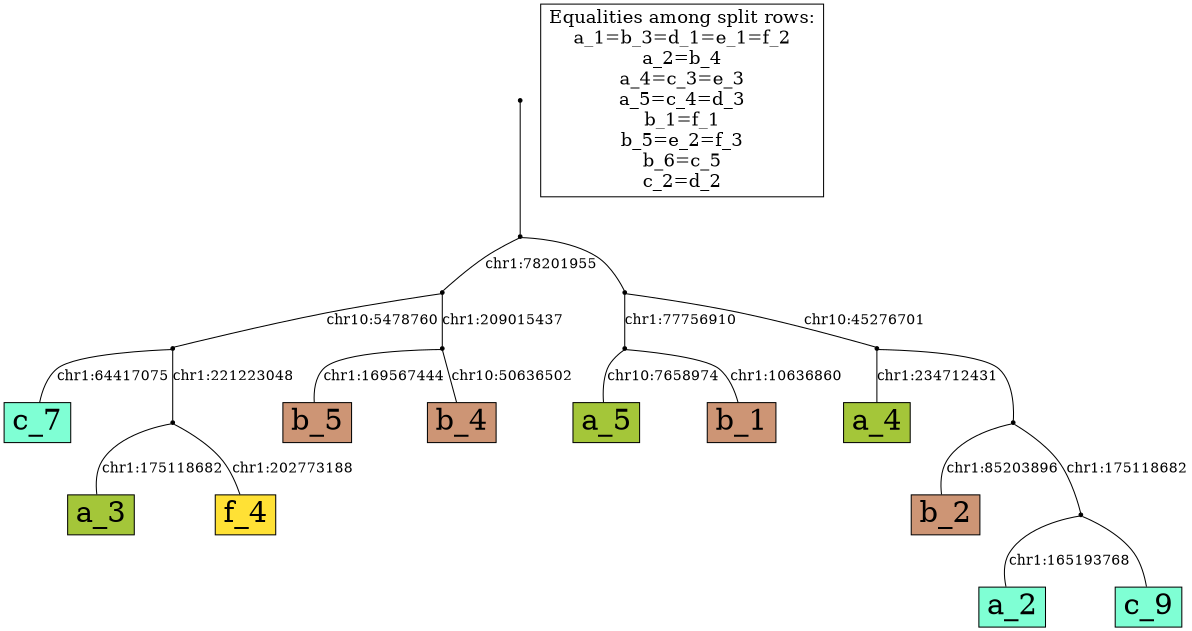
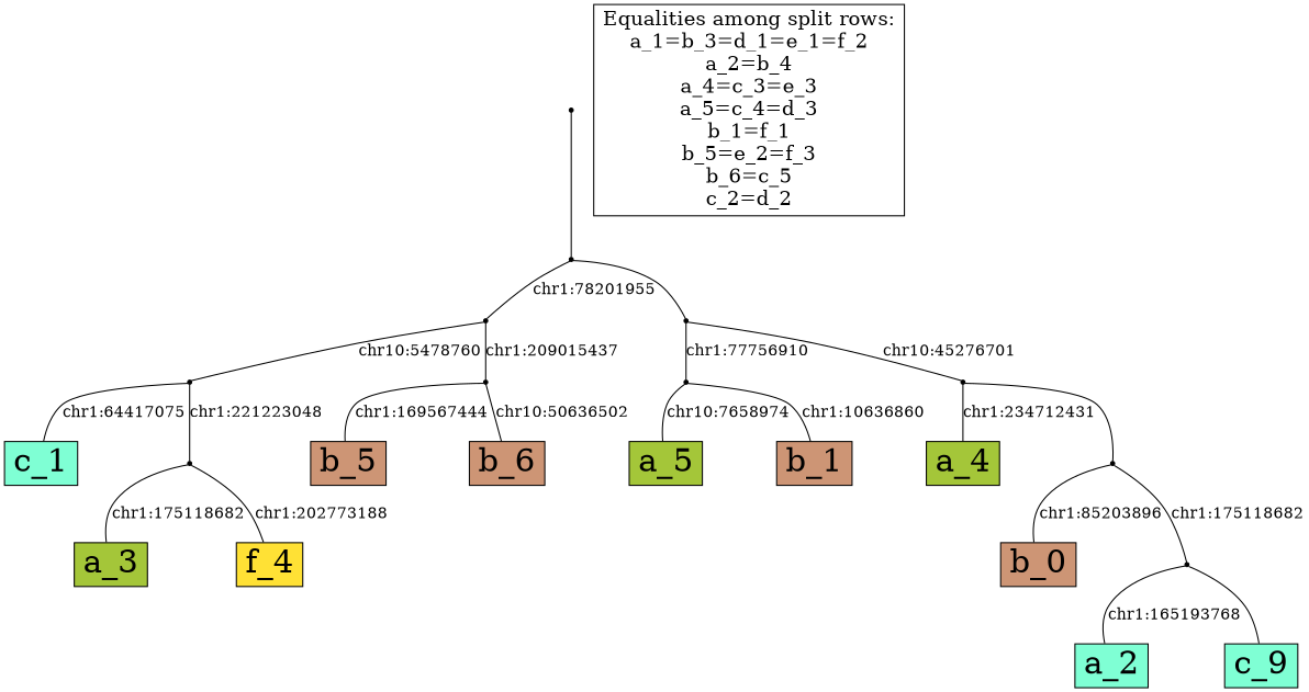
  digraph {
    node [fillcolor=black shape=box style=filled]
    edge [arrowhead=none]
    n1 [fillcolor="#7fffd4" fontsize=28 label=a_2]
    n2 [fillcolor="#a4c639" fontsize=28 label=a_3]
    n3 [fillcolor="#a4c639" fontsize=28 label=a_4]
    n4 [fillcolor="#a4c639" fontsize=28 label=a_5]
    n5 [fillcolor="#cd9575" fontsize=28 label=b_1]
-   n6 [fillcolor="#cd9575" fontsize=28 label=b_2]
+   n6 [fillcolor="#cd9575" fontsize=28 label=b_0]
    n7 [fillcolor="#cd9575" fontsize=28 label=b_5]
-   n8 [fillcolor="#cd9575" fontsize=28 label=b_4]
-   n9 [fillcolor="#7fffd4" fontsize=28 label=c_7]
+   n8 [fillcolor="#cd9575" fontsize=28 label=b_6]
+   n9 [fillcolor="#7fffd4" fontsize=28 label=c_1]
    n10 [fillcolor="#7fffd4" fontsize=28 label=c_9]
    n11 [fillcolor="#ffe135" fontsize=28 label=f_4]
    n12 [fontsize=18 label="Equalities among split rows:\na_1=b_3=d_1=e_1=f_2\na_2=b_4\na_4=c_3=e_3\na_5=c_4=d_3\nb_1=f_1\nb_5=e_2=f_3\nb_6=c_5\nc_2=d_2\n" fillcolor="" style=""]
    Int1 [shape=point]
    Int2 [shape=point]
    Int3 [shape=point]
    Int4 [shape=point]
    Int5 [shape=point]
    Int6 [shape=point]
    Int7 [shape=point]
    Int8 [shape=point]
    Int9 [shape=point]
    Int10 [shape=point]
    Int11 [shape=point]
    Int1 -> n2 [label="chr1:175118682"]
    Int1 -> n11 [label="chr1:202773188"]
    Int2 -> n9 [label="chr1:64417075"]
    Int2 -> Int1 [label="chr1:221223048"]
    Int3 -> n7 [label="chr1:169567444"]
    Int3 -> n8 [label="chr10:50636502"]
    Int4 -> n1 [label="chr1:165193768"]
    Int4 -> n10
    Int5 -> Int2 [label="chr10:5478760"]
    Int5 -> Int3 [label="chr1:209015437"]
    Int6 -> n6 [label="chr1:85203896"]
    Int6 -> Int4 [label="chr1:175118682"]
    Int7 -> n4 [label="chr10:7658974"]
    Int7 -> n5 [label="chr1:10636860"]
    Int8 -> n3 [label="chr1:234712431"]
    Int8 -> Int6
    Int9 -> Int7 [label="chr1:77756910"]
    Int9 -> Int8 [label="chr10:45276701"]
    Int10 -> Int5 [label="chr1:78201955"]
    Int10 -> Int9
    Int11 -> Int10
  }
